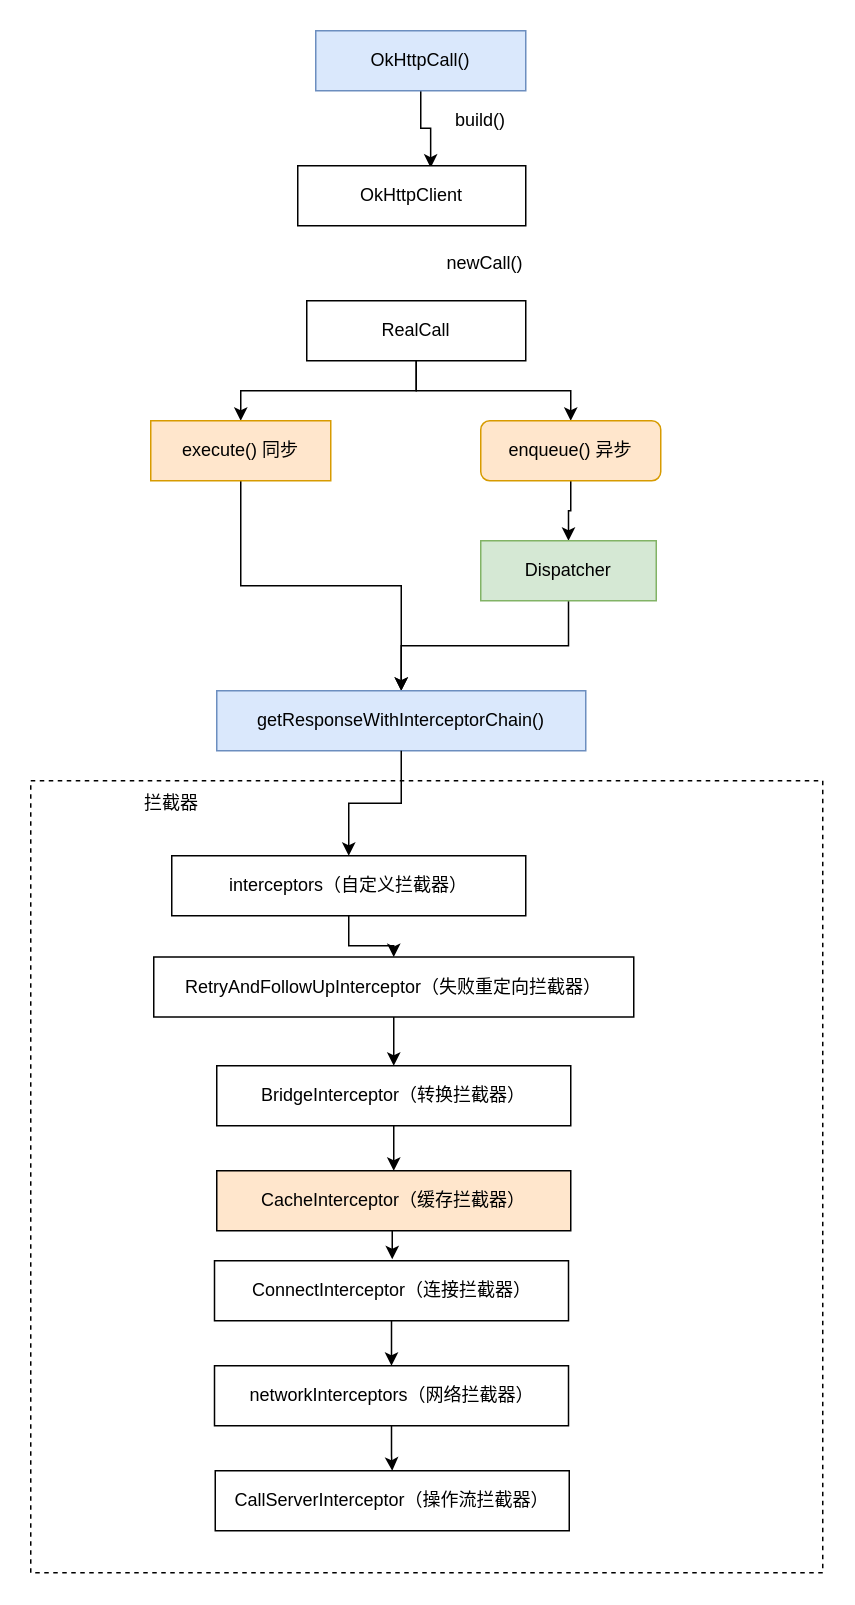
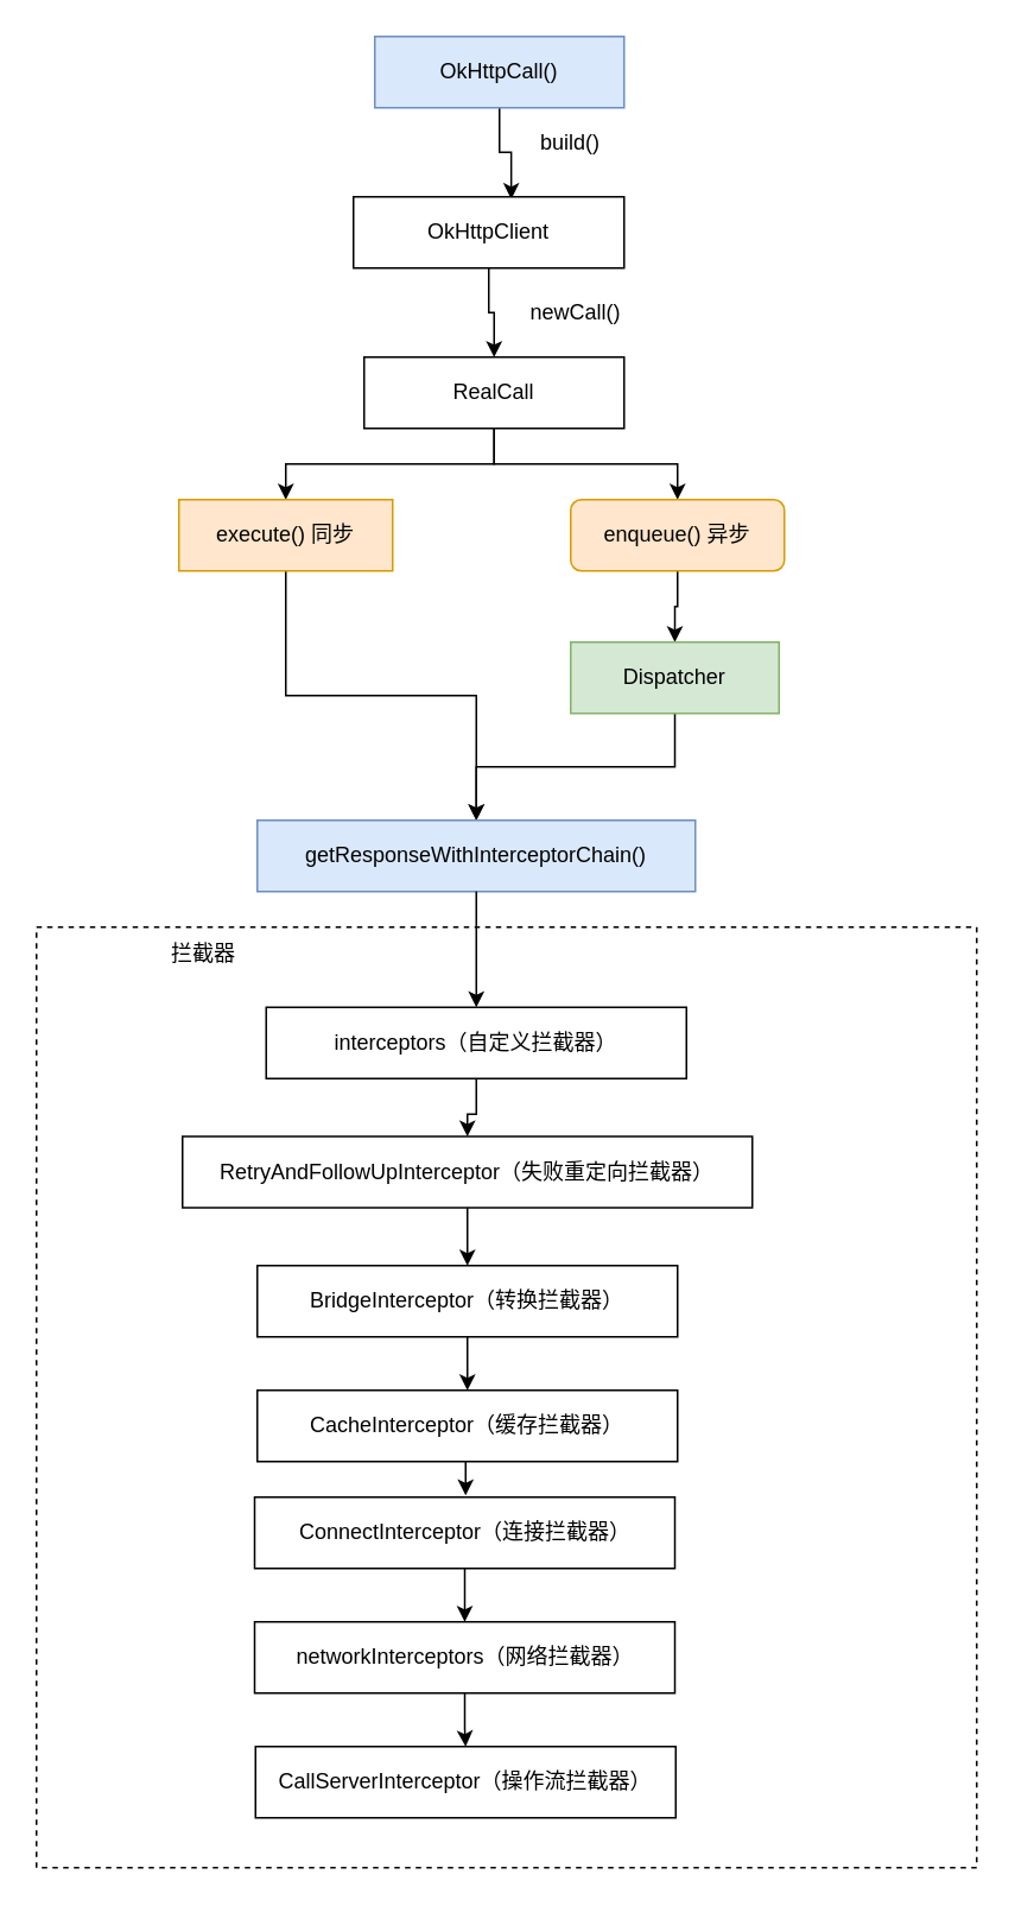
  <mxCell id="0" />
  <mxCell id="1" parent="0" />
  <mxCell id="2" style="edgeStyle=orthogonalEdgeStyle;rounded=0;orthogonalLoop=1;jettySize=auto;html=1;entryX=0.583;entryY=0.033;entryDx=0;entryDy=0;entryPerimeter=0;" edge="1" parent="1" source="3" target="5"><mxGeometry relative="1" as="geometry" /></mxCell>
  <mxCell id="3" value="OkHttpCall()" style="rounded=0;whiteSpace=wrap;html=1;fillColor=#dae8fc;strokeColor=#6c8ebf;" vertex="1" parent="1"><mxGeometry x="210" y="20" width="140" height="40" as="geometry" /></mxCell>
+ <mxCell id="4" style="edgeStyle=orthogonalEdgeStyle;rounded=0;orthogonalLoop=1;jettySize=auto;html=1;entryX=0.5;entryY=0;entryDx=0;entryDy=0;" edge="1" parent="1" source="5" target="9"><mxGeometry relative="1" as="geometry" /></mxCell>
  <mxCell id="5" value="OkHttpClient" style="rounded=0;whiteSpace=wrap;html=1;" vertex="1" parent="1"><mxGeometry x="198" y="110" width="152" height="40" as="geometry" /></mxCell>
  <mxCell id="6" value="build()" style="text;html=1;strokeColor=none;fillColor=none;align=center;verticalAlign=middle;whiteSpace=wrap;rounded=0;" vertex="1" parent="1"><mxGeometry x="290" y="70" width="60" height="20" as="geometry" /></mxCell>
  <mxCell id="7" style="edgeStyle=orthogonalEdgeStyle;rounded=0;orthogonalLoop=1;jettySize=auto;html=1;entryX=0.5;entryY=0;entryDx=0;entryDy=0;" edge="1" parent="1" source="9" target="12"><mxGeometry relative="1" as="geometry" /></mxCell>
  <mxCell id="8" style="edgeStyle=orthogonalEdgeStyle;rounded=0;orthogonalLoop=1;jettySize=auto;html=1;entryX=0.5;entryY=0;entryDx=0;entryDy=0;" edge="1" parent="1" source="9" target="14"><mxGeometry relative="1" as="geometry" /></mxCell>
  <mxCell id="9" value="RealCall" style="rounded=0;whiteSpace=wrap;html=1;" vertex="1" parent="1"><mxGeometry x="204" y="200" width="146" height="40" as="geometry" /></mxCell>
  <mxCell id="10" value="newCall()" style="text;html=1;strokeColor=none;fillColor=none;align=center;verticalAlign=middle;whiteSpace=wrap;rounded=0;" vertex="1" parent="1"><mxGeometry x="303" y="165" width="40" height="20" as="geometry" /></mxCell>
  <mxCell id="11" style="edgeStyle=orthogonalEdgeStyle;rounded=0;orthogonalLoop=1;jettySize=auto;html=1;" edge="1" parent="1" source="12" target="17"><mxGeometry relative="1" as="geometry" /></mxCell>
  <mxCell id="12" value="execute() 同步" style="rounded=0;whiteSpace=wrap;html=1;fillColor=#ffe6cc;strokeColor=#d79b00;" vertex="1" parent="1"><mxGeometry x="100" y="280" width="120" height="40" as="geometry" /></mxCell>
  <mxCell id="13" style="edgeStyle=orthogonalEdgeStyle;rounded=0;orthogonalLoop=1;jettySize=auto;html=1;entryX=0.5;entryY=0;entryDx=0;entryDy=0;" edge="1" parent="1" source="14" target="16"><mxGeometry relative="1" as="geometry" /></mxCell>
  <mxCell id="14" value="enqueue() 异步" style="whiteSpace=wrap;html=1;fillColor=#ffe6cc;strokeColor=#d79b00;rounded=1;" vertex="1" parent="1"><mxGeometry x="320" y="280" width="120" height="40" as="geometry" /></mxCell>
  <mxCell id="15" style="edgeStyle=orthogonalEdgeStyle;rounded=0;orthogonalLoop=1;jettySize=auto;html=1;entryX=0.5;entryY=0;entryDx=0;entryDy=0;" edge="1" parent="1" source="16" target="17"><mxGeometry relative="1" as="geometry" /></mxCell>
  <mxCell id="16" value="Dispatcher" style="rounded=0;whiteSpace=wrap;html=1;fillColor=#d5e8d4;strokeColor=#82b366;" vertex="1" parent="1"><mxGeometry x="320" y="360" width="117" height="40" as="geometry" /></mxCell>
  <mxCell id="17" value="&lt;pre&gt;&lt;span&gt;&lt;font face=&quot;Helvetica&quot;&gt;getResponseWithInterceptorChain()&lt;/font&gt;&lt;/span&gt;&lt;/pre&gt;" style="rounded=0;whiteSpace=wrap;html=1;fillColor=#dae8fc;strokeColor=#6c8ebf;" vertex="1" parent="1"><mxGeometry x="144" y="460" width="246" height="40" as="geometry" /></mxCell>
  <mxCell id="18" value="" style="whiteSpace=wrap;html=1;aspect=fixed;dashed=1;" vertex="1" parent="1"><mxGeometry x="20" y="520" width="528" height="528" as="geometry" /></mxCell>
  <mxCell id="19" style="edgeStyle=orthogonalEdgeStyle;rounded=0;orthogonalLoop=1;jettySize=auto;html=1;exitX=0.5;exitY=1;exitDx=0;exitDy=0;" edge="1" parent="1" source="20" target="23"><mxGeometry relative="1" as="geometry" /></mxCell>
- <mxCell id="20" value="&lt;pre&gt;&lt;span&gt;&lt;font face=&quot;Helvetica&quot;&gt;interceptors（自定义拦截器）&lt;/font&gt;&lt;/span&gt;&lt;/pre&gt;" style="rounded=0;whiteSpace=wrap;html=1;" vertex="1" parent="1"><mxGeometry x="114" y="570" width="236" height="40" as="geometry" /></mxCell>
+ <mxCell id="20" value="&lt;pre&gt;&lt;span&gt;&lt;font face=&quot;Helvetica&quot;&gt;interceptors（自定义拦截器）&lt;/font&gt;&lt;/span&gt;&lt;/pre&gt;" style="rounded=0;whiteSpace=wrap;html=1;" vertex="1" parent="1"><mxGeometry x="149" y="565" width="236" height="40" as="geometry" /></mxCell>
  <mxCell id="21" value="拦截器" style="text;html=1;strokeColor=none;fillColor=none;align=center;verticalAlign=middle;whiteSpace=wrap;rounded=0;" vertex="1" parent="1"><mxGeometry x="94" y="525" width="40" height="20" as="geometry" /></mxCell>
  <mxCell id="22" style="edgeStyle=orthogonalEdgeStyle;rounded=0;orthogonalLoop=1;jettySize=auto;html=1;entryX=0.5;entryY=0;entryDx=0;entryDy=0;" edge="1" parent="1" source="23" target="25"><mxGeometry relative="1" as="geometry" /></mxCell>
  <mxCell id="23" value="&lt;pre&gt;&lt;font face=&quot;Helvetica&quot;&gt;RetryAndFollowUpInterceptor&lt;span&gt;（失败重定向拦截器）&lt;/span&gt;&lt;/font&gt;&lt;/pre&gt;" style="rounded=0;whiteSpace=wrap;html=1;" vertex="1" parent="1"><mxGeometry x="102" y="637.5" width="320" height="40" as="geometry" /></mxCell>
  <mxCell id="24" style="edgeStyle=orthogonalEdgeStyle;rounded=0;orthogonalLoop=1;jettySize=auto;html=1;entryX=0.5;entryY=0;entryDx=0;entryDy=0;" edge="1" parent="1" source="25" target="27"><mxGeometry relative="1" as="geometry" /></mxCell>
  <mxCell id="25" value="&lt;pre&gt;&lt;font face=&quot;Helvetica&quot;&gt;BridgeInterceptor&lt;span&gt;（转换拦截器）&lt;/span&gt;&lt;/font&gt;&lt;/pre&gt;" style="rounded=0;whiteSpace=wrap;html=1;" vertex="1" parent="1"><mxGeometry x="144" y="710" width="236" height="40" as="geometry" /></mxCell>
  <mxCell id="26" style="edgeStyle=orthogonalEdgeStyle;rounded=0;orthogonalLoop=1;jettySize=auto;html=1;" edge="1" parent="1"><mxGeometry relative="1" as="geometry"><mxPoint x="262" y="819" as="sourcePoint" /><mxPoint x="261" y="839" as="targetPoint" /></mxGeometry></mxCell>
- <mxCell id="27" value="&lt;pre&gt;&lt;font face=&quot;Helvetica&quot;&gt;CacheInterceptor&lt;span&gt;（缓存拦截器）&lt;/span&gt;&lt;/font&gt;&lt;/pre&gt;" style="rounded=0;whiteSpace=wrap;html=1;fillColor=#ffe6cc;" vertex="1" parent="1"><mxGeometry x="144" y="780" width="236" height="40" as="geometry" /></mxCell>
+ <mxCell id="27" value="&lt;pre&gt;&lt;font face=&quot;Helvetica&quot;&gt;CacheInterceptor&lt;span&gt;（缓存拦截器）&lt;/span&gt;&lt;/font&gt;&lt;/pre&gt;" style="rounded=0;whiteSpace=wrap;html=1;" vertex="1" parent="1"><mxGeometry x="144" y="780" width="236" height="40" as="geometry" /></mxCell>
  <mxCell id="28" style="edgeStyle=orthogonalEdgeStyle;rounded=0;orthogonalLoop=1;jettySize=auto;html=1;entryX=0.5;entryY=0;entryDx=0;entryDy=0;" edge="1" parent="1" source="29" target="31"><mxGeometry relative="1" as="geometry" /></mxCell>
  <mxCell id="29" value="&lt;pre&gt;&lt;font face=&quot;Helvetica&quot;&gt;ConnectInterceptor&lt;span&gt;（连接拦截器）&lt;/span&gt;&lt;/font&gt;&lt;/pre&gt;" style="rounded=0;whiteSpace=wrap;html=1;" vertex="1" parent="1"><mxGeometry x="142.5" y="840" width="236" height="40" as="geometry" /></mxCell>
  <mxCell id="30" style="edgeStyle=orthogonalEdgeStyle;rounded=0;orthogonalLoop=1;jettySize=auto;html=1;" edge="1" parent="1" source="31" target="32"><mxGeometry relative="1" as="geometry" /></mxCell>
  <mxCell id="31" value="&lt;pre&gt;&lt;font face=&quot;Helvetica&quot;&gt;networkInterceptors&lt;span&gt;（网络拦截器）&lt;/span&gt;&lt;/font&gt;&lt;/pre&gt;" style="rounded=0;whiteSpace=wrap;html=1;" vertex="1" parent="1"><mxGeometry x="142.5" y="910" width="236" height="40" as="geometry" /></mxCell>
  <mxCell id="32" value="&lt;pre&gt;&lt;font face=&quot;Helvetica&quot;&gt;CallServerInterceptor&lt;span&gt;（操作流拦截器）&lt;/span&gt;&lt;/font&gt;&lt;/pre&gt;" style="rounded=0;whiteSpace=wrap;html=1;" vertex="1" parent="1"><mxGeometry x="143" y="980" width="236" height="40" as="geometry" /></mxCell>
  <mxCell id="33" style="edgeStyle=orthogonalEdgeStyle;rounded=0;orthogonalLoop=1;jettySize=auto;html=1;entryX=0.5;entryY=0;entryDx=0;entryDy=0;" edge="1" parent="1" source="17" target="20"><mxGeometry relative="1" as="geometry" /></mxCell>
